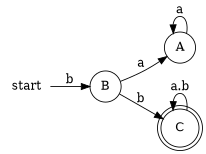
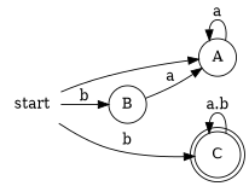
  digraph {
    rankdir=LR
    node [shape=circle]
    start [shape=none]
    A
    B
    C [shape=doublecircle]
+   start -> A
    start -> B [label=b]
    A -> A [dir=back label=a]
    B -> A [label=a]
-   B -> C [label=b]
+   start -> C [label=b]
    C -> C [dir=back label="a.b"]
  }
